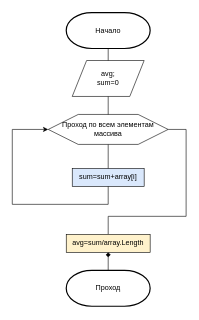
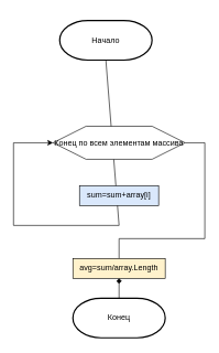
  <mxCell id="0" />
  <mxCell id="1" parent="0" />
- <mxCell id="2" value="Начало" style="strokeWidth=2;html=1;shape=mxgraph.flowchart.terminator;whiteSpace=wrap;" vertex="1" parent="1"><mxGeometry x="110" y="20" width="140" height="60" as="geometry" /></mxCell>
+ <mxCell id="2" value="Начало" style="strokeWidth=2;html=1;shape=mxgraph.flowchart.terminator;whiteSpace=wrap;" vertex="1" parent="1"><mxGeometry x="90" y="30" width="140" height="60" as="geometry" /></mxCell>
  <mxCell id="3" value="" style="endArrow=none;html=1;entryX=0.5;entryY=1;entryDx=0;entryDy=0;entryPerimeter=0;" edge="1" parent="1" target="2"><mxGeometry width="50" height="50" relative="1" as="geometry"><mxPoint x="180" y="340" as="sourcePoint" /><mxPoint x="222" y="160" as="targetPoint" /></mxGeometry></mxCell>
- <mxCell id="4" value="Проход" style="strokeWidth=2;html=1;shape=mxgraph.flowchart.terminator;whiteSpace=wrap;" vertex="1" parent="1"><mxGeometry x="110" y="450.001" width="140" height="60" as="geometry" /></mxCell>
- <mxCell id="5" value="Проход по всем элементам массива" style="shape=hexagon;perimeter=hexagonPerimeter2;whiteSpace=wrap;html=1;" vertex="1" parent="1"><mxGeometry x="80" y="190" width="200" height="50" as="geometry" /></mxCell>
+ <mxCell id="4" value="Конец" style="strokeWidth=2;html=1;shape=mxgraph.flowchart.terminator;whiteSpace=wrap;" vertex="1" parent="1"><mxGeometry x="110" y="450.001" width="140" height="60" as="geometry" /></mxCell>
+ <mxCell id="5" value="Конец по всем элементам массива" style="shape=hexagon;perimeter=hexagonPerimeter2;whiteSpace=wrap;html=1;" vertex="1" parent="1"><mxGeometry x="80" y="190" width="200" height="50" as="geometry" /></mxCell>
  <mxCell id="6" value="" style="endArrow=none;html=1;" edge="1" parent="1"><mxGeometry width="50" height="50" relative="1" as="geometry"><mxPoint x="20" y="340" as="sourcePoint" /><mxPoint x="180" y="340" as="targetPoint" /></mxGeometry></mxCell>
  <mxCell id="7" value="" style="endArrow=none;html=1;" edge="1" parent="1"><mxGeometry width="50" height="50" relative="1" as="geometry"><mxPoint x="20" y="215" as="sourcePoint" /><mxPoint x="20" y="340" as="targetPoint" /></mxGeometry></mxCell>
  <mxCell id="8" value="" style="endArrow=classic;html=1;entryX=0;entryY=0.5;entryDx=0;entryDy=0;" edge="1" parent="1" target="5"><mxGeometry width="50" height="50" relative="1" as="geometry"><mxPoint x="20" y="215" as="sourcePoint" /><mxPoint x="40" y="220" as="targetPoint" /></mxGeometry></mxCell>
  <mxCell id="9" value="" style="endArrow=none;html=1;entryX=1;entryY=0.5;entryDx=0;entryDy=0;" edge="1" parent="1" target="5"><mxGeometry width="50" height="50" relative="1" as="geometry"><mxPoint x="310" y="215" as="sourcePoint" /><mxPoint x="440" y="240" as="targetPoint" /></mxGeometry></mxCell>
  <mxCell id="10" value="" style="endArrow=none;html=1;" edge="1" parent="1"><mxGeometry width="50" height="50" relative="1" as="geometry"><mxPoint x="310" y="215" as="sourcePoint" /><mxPoint x="310" y="360" as="targetPoint" /></mxGeometry></mxCell>
  <mxCell id="11" value="" style="endArrow=none;html=1;" edge="1" parent="1"><mxGeometry width="50" height="50" relative="1" as="geometry"><mxPoint x="180" y="360" as="sourcePoint" /><mxPoint x="310" y="360" as="targetPoint" /></mxGeometry></mxCell>
  <mxCell id="12" value="" style="endArrow=none;html=1;exitX=0.5;exitY=0;exitDx=0;exitDy=0;exitPerimeter=0;" edge="1" parent="1" source="15"><mxGeometry width="50" height="50" relative="1" as="geometry"><mxPoint x="120" y="430" as="sourcePoint" /><mxPoint x="180" y="360" as="targetPoint" /></mxGeometry></mxCell>
- <mxCell id="13" value="avg;&lt;br&gt;sum=0" style="shape=parallelogram;perimeter=parallelogramPerimeter;whiteSpace=wrap;html=1;" vertex="1" parent="1"><mxGeometry x="120" y="100" width="120" height="60" as="geometry" /></mxCell>
  <mxCell id="14" value="sum=sum+array[i]" style="rounded=0;whiteSpace=wrap;html=1;fillColor=#dae8fc;" vertex="1" parent="1"><mxGeometry x="120" y="280" width="120" height="30" as="geometry" /></mxCell>
  <mxCell id="15" value="avg=sum/array.Length" style="rounded=0;whiteSpace=wrap;html=1;fillColor=#fff2cc;" vertex="1" parent="1"><mxGeometry x="110" y="390" width="140" height="30" as="geometry" /></mxCell>
  <mxCell id="16" value="" style="endArrow=diamond;html=1;exitX=0.5;exitY=0;exitDx=0;exitDy=0;exitPerimeter=0;" edge="1" parent="1" source="4" target="15"><mxGeometry width="50" height="50" relative="1" as="geometry"><mxPoint x="180" y="450.001" as="sourcePoint" /><mxPoint x="180" y="360" as="targetPoint" /></mxGeometry></mxCell>
